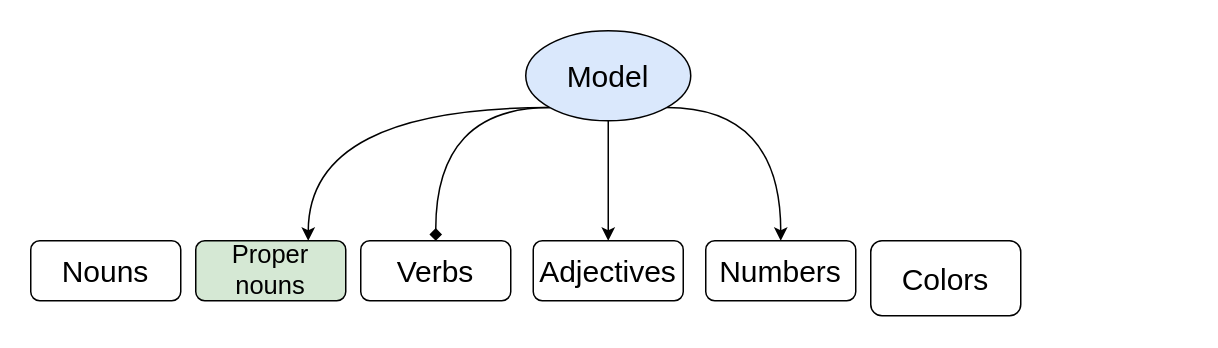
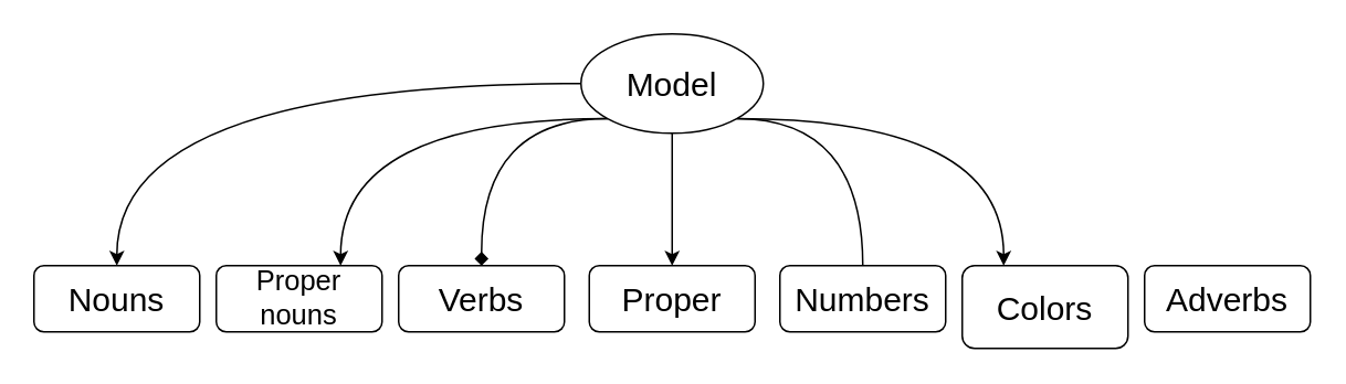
  <mxCell id="0" />
  <mxCell id="1" parent="0" />
  <mxCell id="2" style="edgeStyle=orthogonalEdgeStyle;rounded=0;orthogonalLoop=1;jettySize=auto;html=1;exitX=0.5;exitY=1;exitDx=0;exitDy=0;entryX=0.5;entryY=0;entryDx=0;entryDy=0;" edge="1" parent="1" source="8" target="13"><mxGeometry relative="1" as="geometry" /></mxCell>
  <mxCell id="3" style="edgeStyle=orthogonalEdgeStyle;orthogonalLoop=1;jettySize=auto;html=1;exitX=0;exitY=1;exitDx=0;exitDy=0;entryX=0.5;entryY=0;entryDx=0;entryDy=0;curved=1;endArrow=diamond;" edge="1" parent="1" source="8" target="11"><mxGeometry relative="1" as="geometry" /></mxCell>
  <mxCell id="4" style="edgeStyle=orthogonalEdgeStyle;orthogonalLoop=1;jettySize=auto;html=1;exitX=0;exitY=1;exitDx=0;exitDy=0;entryX=0.75;entryY=0;entryDx=0;entryDy=0;curved=1;" edge="1" parent="1" source="8" target="10"><mxGeometry relative="1" as="geometry" /></mxCell>
- <mxCell id="6" style="edgeStyle=orthogonalEdgeStyle;orthogonalLoop=1;jettySize=auto;html=1;exitX=1;exitY=1;exitDx=0;exitDy=0;entryX=0.5;entryY=0;entryDx=0;entryDy=0;curved=1;" edge="1" parent="1" source="8" target="15"><mxGeometry relative="1" as="geometry" /></mxCell>
- <mxCell id="8" value="&lt;font style=&quot;font-size: 20px;&quot;&gt;Model&lt;/font&gt;" style="ellipse;whiteSpace=wrap;html=1;fillColor=#dae8fc;" vertex="1" parent="1"><mxGeometry x="350" y="20" width="110" height="60" as="geometry" /></mxCell>
+ <mxCell id="5" style="edgeStyle=orthogonalEdgeStyle;orthogonalLoop=1;jettySize=auto;html=1;exitX=0;exitY=0.5;exitDx=0;exitDy=0;entryX=0.5;entryY=0;entryDx=0;entryDy=0;curved=1;" edge="1" parent="1" source="8" target="9"><mxGeometry relative="1" as="geometry" /></mxCell>
+ <mxCell id="6" style="edgeStyle=orthogonalEdgeStyle;orthogonalLoop=1;jettySize=auto;html=1;exitX=1;exitY=1;exitDx=0;exitDy=0;entryX=0.5;entryY=0;entryDx=0;entryDy=0;curved=1;endArrow=none;" edge="1" parent="1" source="8" target="15"><mxGeometry relative="1" as="geometry" /></mxCell>
+ <mxCell id="7" style="edgeStyle=orthogonalEdgeStyle;orthogonalLoop=1;jettySize=auto;html=1;exitX=1;exitY=1;exitDx=0;exitDy=0;entryX=0.25;entryY=0;entryDx=0;entryDy=0;curved=1;" edge="1" parent="1" source="8" target="14"><mxGeometry relative="1" as="geometry" /></mxCell>
+ <mxCell id="8" value="&lt;font style=&quot;font-size: 20px;&quot;&gt;Model&lt;/font&gt;" style="ellipse;whiteSpace=wrap;html=1;" vertex="1" parent="1"><mxGeometry x="350" y="20" width="110" height="60" as="geometry" /></mxCell>
  <mxCell id="9" value="&lt;font style=&quot;font-size: 20px;&quot;&gt;Nouns&lt;/font&gt;" style="rounded=1;whiteSpace=wrap;html=1;" vertex="1" parent="1"><mxGeometry y="160" width="100" height="40" as="geometry" x="20" /></mxCell>
- <mxCell id="10" value="&lt;font style=&quot;font-size: 17px;&quot;&gt;Proper nouns&lt;/font&gt;" style="rounded=1;whiteSpace=wrap;html=1;fillColor=#d5e8d4;" vertex="1" parent="1"><mxGeometry x="130" y="160" width="100" height="40" as="geometry" /></mxCell>
+ <mxCell id="10" value="&lt;font style=&quot;font-size: 17px;&quot;&gt;Proper nouns&lt;/font&gt;" style="rounded=1;whiteSpace=wrap;html=1;" vertex="1" parent="1"><mxGeometry x="130" y="160" width="100" height="40" as="geometry" /></mxCell>
  <mxCell id="11" value="&lt;font style=&quot;font-size: 20px;&quot;&gt;Verbs&lt;/font&gt;" style="rounded=1;whiteSpace=wrap;html=1;" vertex="1" parent="1"><mxGeometry x="240" y="160" width="100" height="40" as="geometry" /></mxCell>
- <mxCell id="13" value="&lt;font style=&quot;font-size: 20px;&quot;&gt;Adjectives&lt;/font&gt;" style="rounded=1;whiteSpace=wrap;html=1;" vertex="1" parent="1"><mxGeometry x="355" y="160" width="100" height="40" as="geometry" /></mxCell>
+ <mxCell id="12" value="&lt;font style=&quot;font-size: 20px;&quot;&gt;Adverbs&lt;/font&gt;" style="rounded=1;whiteSpace=wrap;html=1;" vertex="1" parent="1"><mxGeometry x="690" y="160" width="100" height="40" as="geometry" /></mxCell>
+ <mxCell id="13" value="&lt;font style=&quot;font-size: 20px;&quot;&gt;Proper&lt;/font&gt;" style="rounded=1;whiteSpace=wrap;html=1;" vertex="1" parent="1"><mxGeometry x="355" y="160" width="100" height="40" as="geometry" /></mxCell>
  <mxCell id="14" value="&lt;font style=&quot;font-size: 20px;&quot;&gt;Colors&lt;/font&gt;" style="rounded=1;whiteSpace=wrap;html=1;" vertex="1" parent="1"><mxGeometry x="580" y="160" width="100" height="50" as="geometry" /></mxCell>
  <mxCell id="15" value="&lt;font style=&quot;font-size: 20px;&quot;&gt;Numbers&lt;/font&gt;" style="rounded=1;whiteSpace=wrap;html=1;" vertex="1" parent="1"><mxGeometry x="470" y="160" width="100" height="40" as="geometry" /></mxCell>
